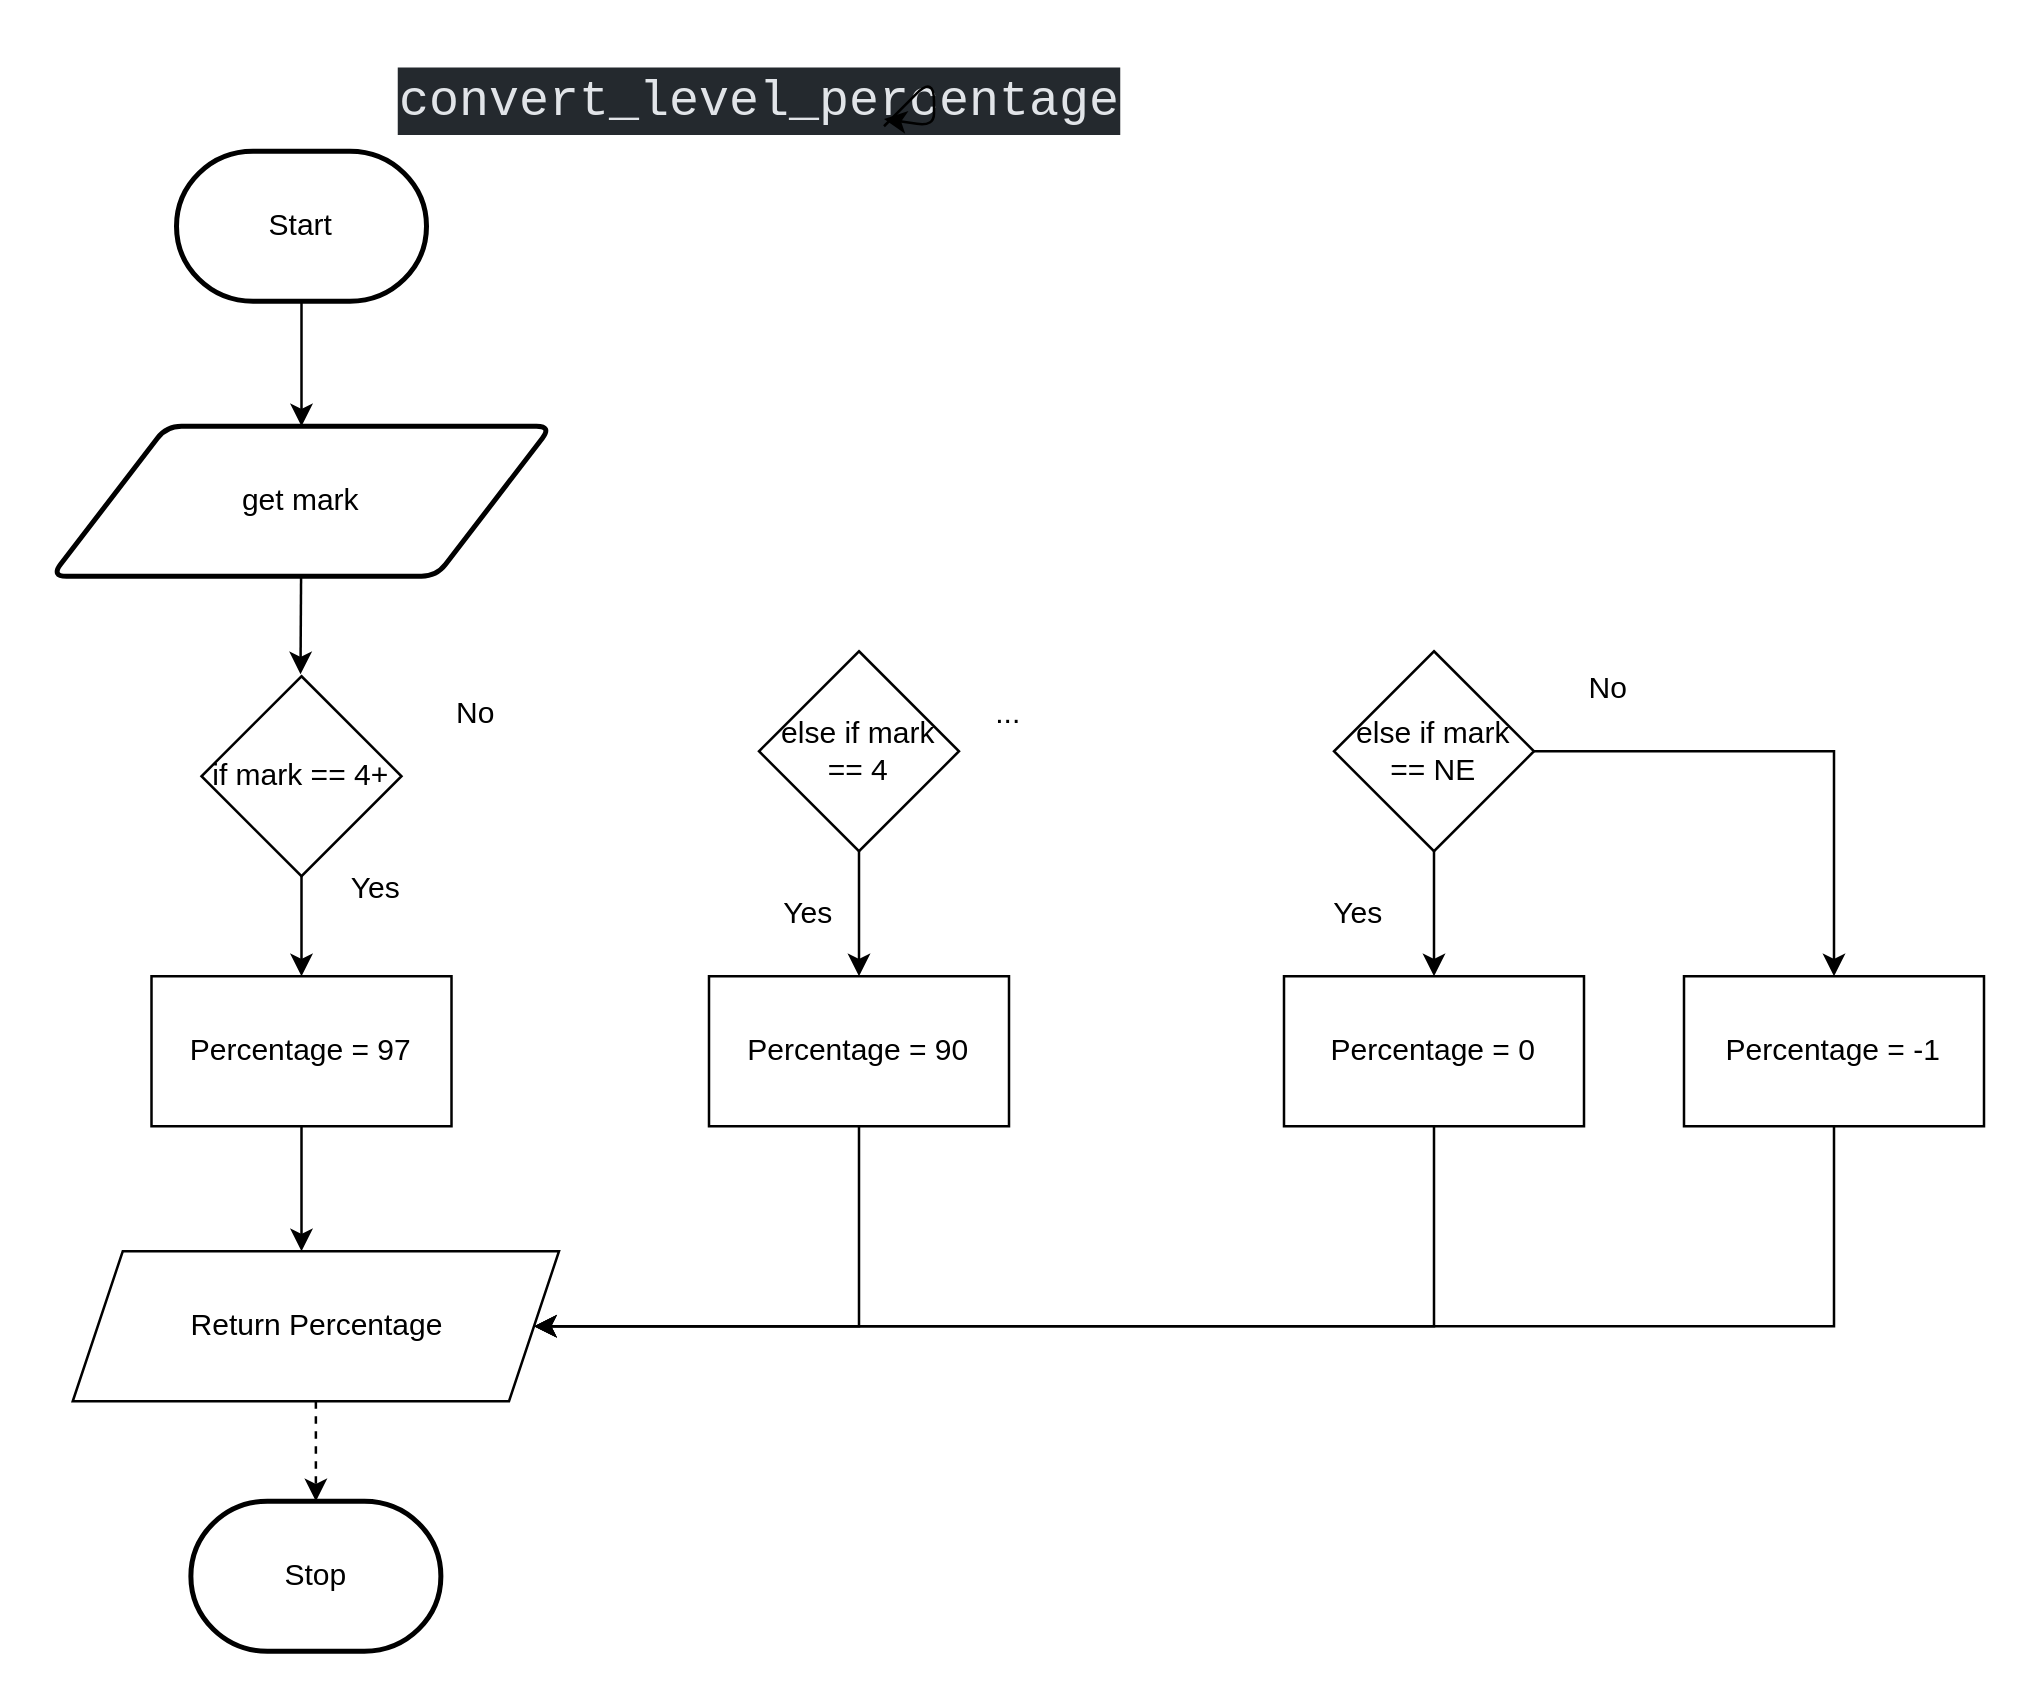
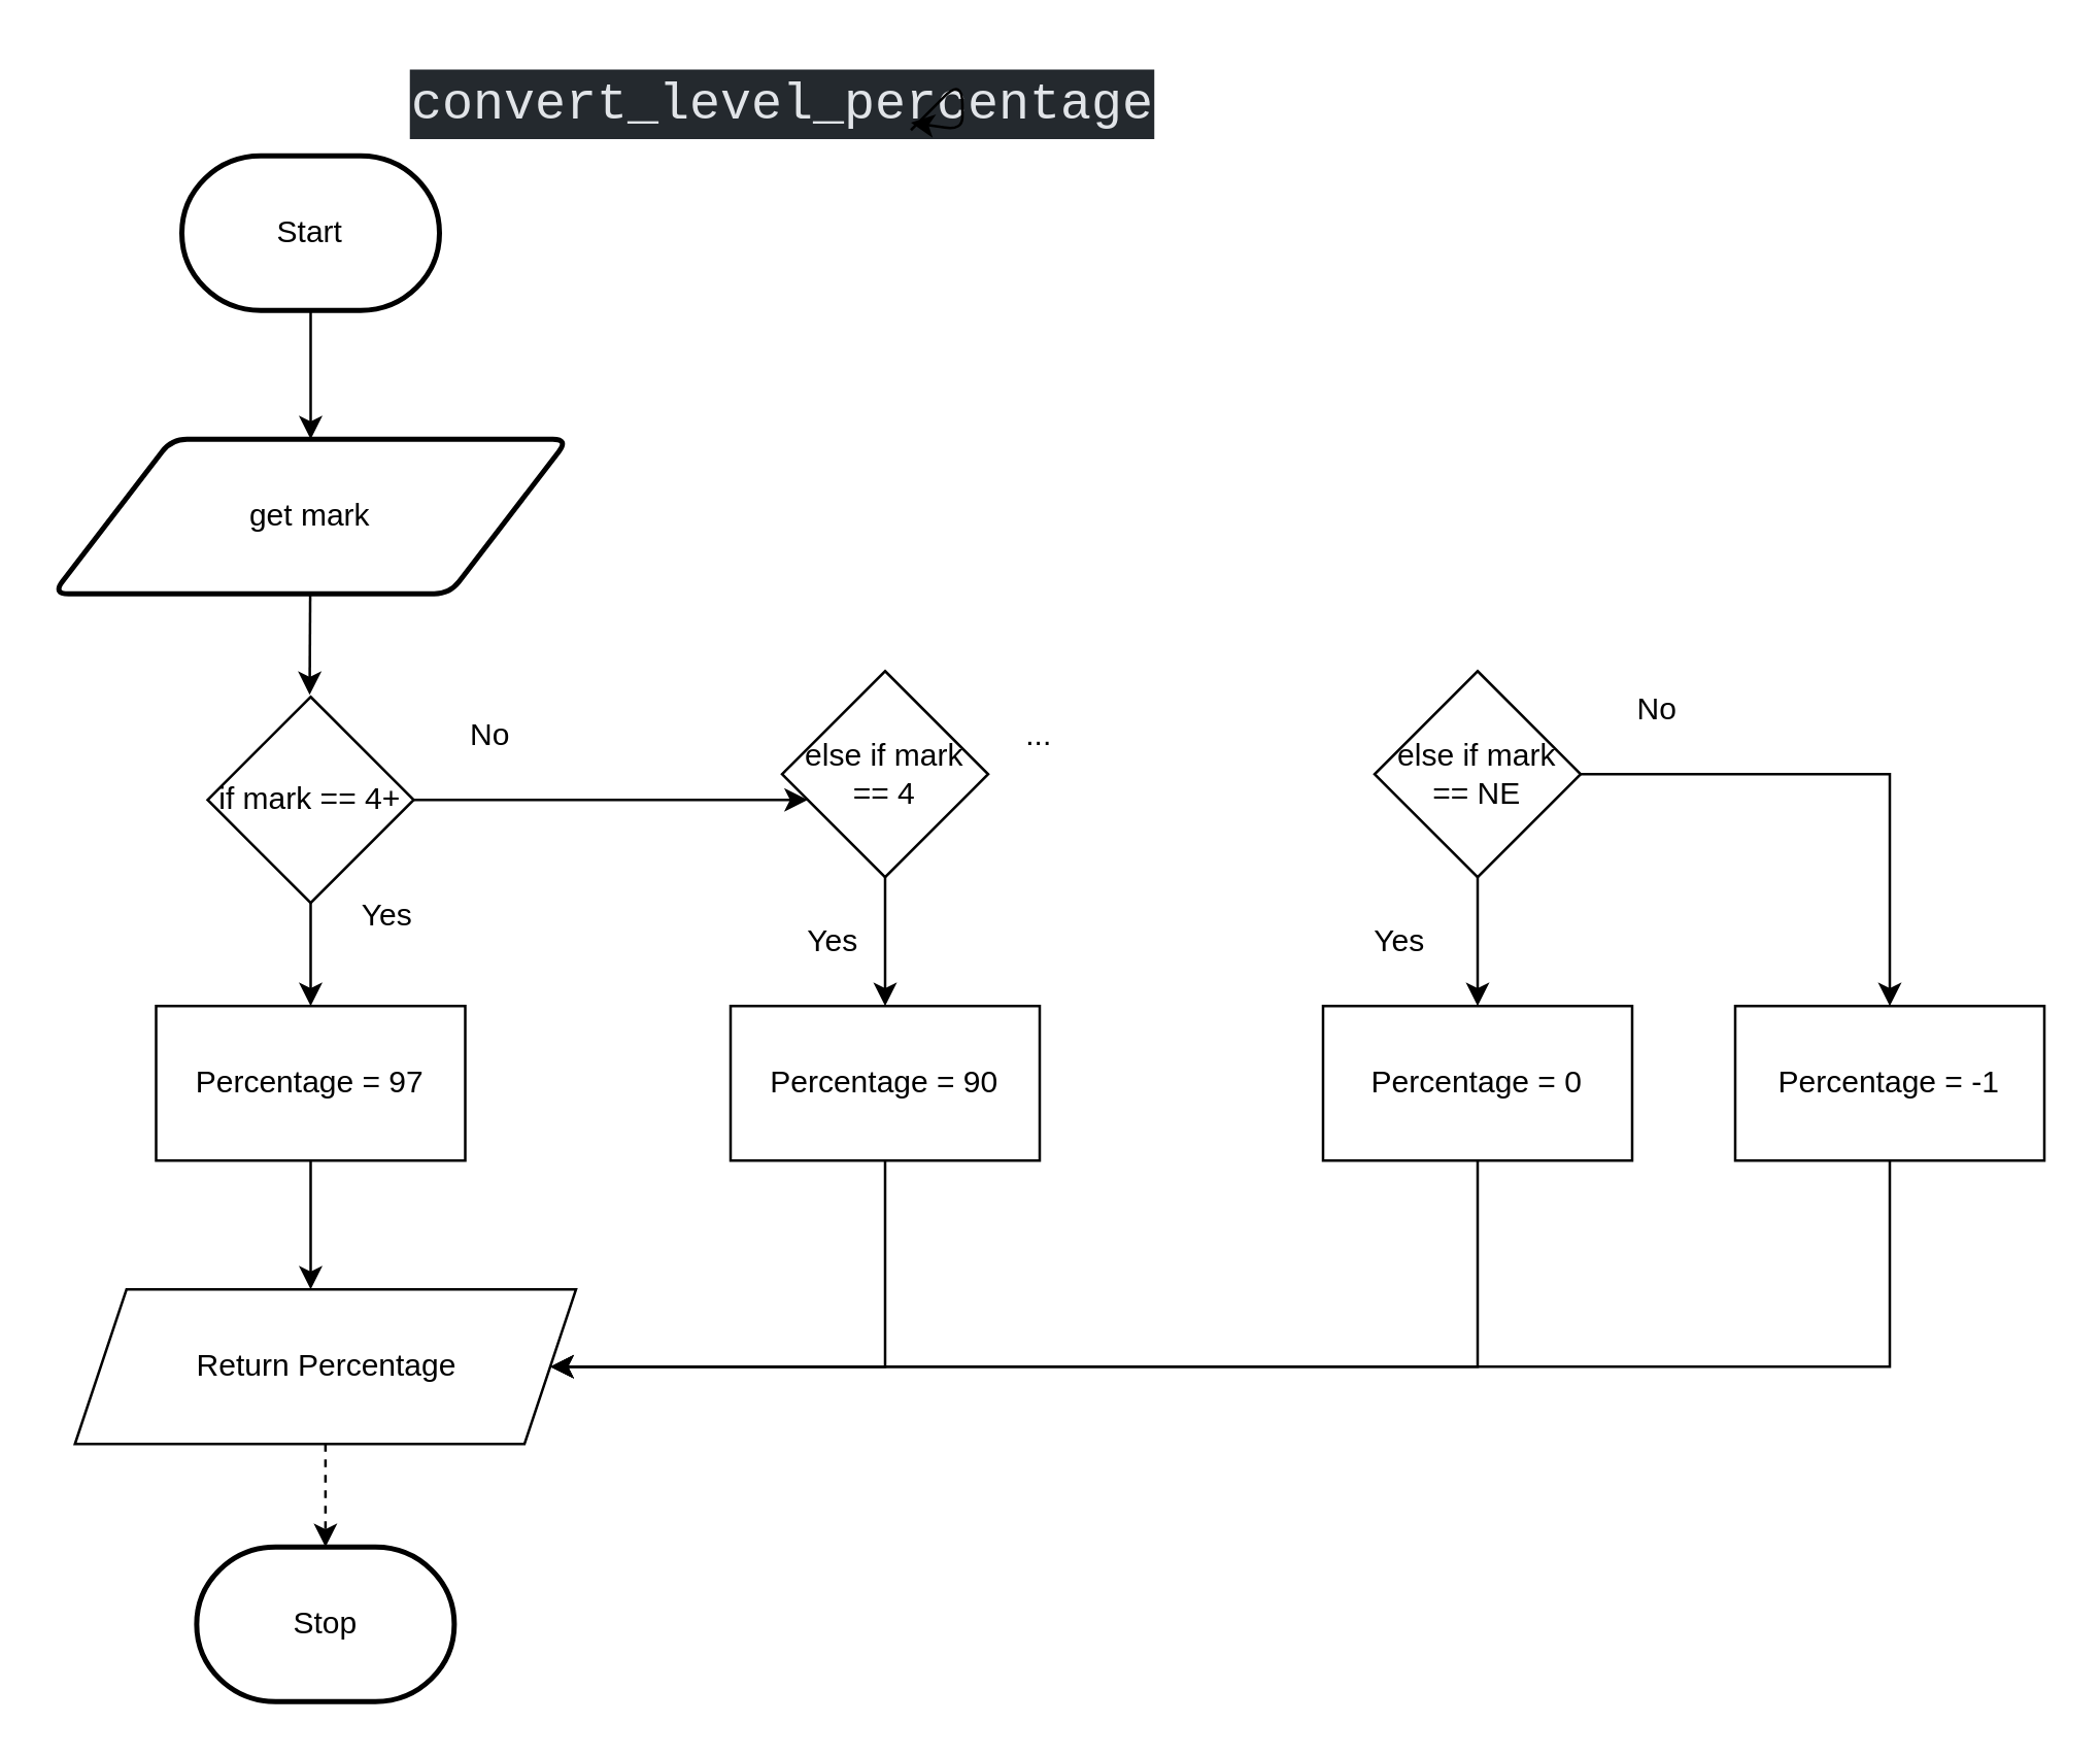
  <mxCell id="0" />
  <mxCell id="1" parent="0" />
  <mxCell id="2" style="edgeStyle=none;html=1;entryX=0.5;entryY=0;entryDx=0;entryDy=0;" parent="1" source="3" target="5" edge="1"><mxGeometry relative="1" as="geometry" /></mxCell>
  <mxCell id="3" value="Start" style="strokeWidth=2;html=1;shape=mxgraph.flowchart.terminator;whiteSpace=wrap;" parent="1" vertex="1"><mxGeometry x="70" y="60" width="100" height="60" as="geometry" /></mxCell>
  <mxCell id="4" style="edgeStyle=none;html=1;entryX=0.58;entryY=-0.013;entryDx=0;entryDy=0;entryPerimeter=0;" parent="1" source="5" edge="1"><mxGeometry relative="1" as="geometry"><mxPoint x="119.6" y="269.22" as="targetPoint" /></mxGeometry></mxCell>
  <mxCell id="5" value="get mark" style="shape=parallelogram;html=1;strokeWidth=2;perimeter=parallelogramPerimeter;whiteSpace=wrap;rounded=1;arcSize=12;size=0.23;" parent="1" vertex="1"><mxGeometry x="20" y="170" width="200" height="60" as="geometry" /></mxCell>
  <mxCell id="6" value="Stop" style="strokeWidth=2;html=1;shape=mxgraph.flowchart.terminator;whiteSpace=wrap;" parent="1" vertex="1"><mxGeometry x="75.75" y="600" width="100" height="60" as="geometry" /></mxCell>
  <mxCell id="7" style="edgeStyle=orthogonalEdgeStyle;html=1;strokeColor=none;rounded=0;" parent="1" edge="1"><mxGeometry relative="1" as="geometry"><mxPoint x="300" y="325" as="targetPoint" /><mxPoint x="215" y="385" as="sourcePoint" /></mxGeometry></mxCell>
  <mxCell id="8" value="&lt;div style=&quot;color: rgb(225 , 228 , 232) ; background-color: rgb(36 , 41 , 46) ; font-family: &amp;#34;comic mono&amp;#34; , &amp;#34;consolas&amp;#34; , &amp;#34;courier new&amp;#34; , monospace , &amp;#34;consolas&amp;#34; , &amp;#34;courier new&amp;#34; , monospace ; font-weight: normal ; font-size: 20px ; line-height: 27px&quot;&gt;convert_level_percentage&lt;/div&gt;" style="text;strokeColor=none;fillColor=none;html=1;fontSize=24;fontStyle=1;verticalAlign=middle;align=center;fontFamily=Helvetica;fontColor=#F0F0F0;" parent="1" vertex="1"><mxGeometry x="253" y="20" width="100" height="40" as="geometry" /></mxCell>
  <mxCell id="9" style="edgeStyle=none;html=1;" parent="1" edge="1"><mxGeometry relative="1" as="geometry"><mxPoint x="120" y="390" as="targetPoint" /><mxPoint x="120" y="330" as="sourcePoint" /></mxGeometry></mxCell>
  <mxCell id="10" style="edgeStyle=none;html=1;" parent="1" source="11" edge="1"><mxGeometry relative="1" as="geometry"><mxPoint x="120" y="500" as="targetPoint" /></mxGeometry></mxCell>
  <mxCell id="11" value="Percentage = 97" style="rounded=0;whiteSpace=wrap;html=1;" parent="1" vertex="1"><mxGeometry x="60" y="390" width="120" height="60" as="geometry" /></mxCell>
  <mxCell id="12" style="edgeStyle=none;html=1;entryX=0.5;entryY=0;entryDx=0;entryDy=0;entryPerimeter=0;fontColor=#F0F0F0;dashed=1;" parent="1" source="13" target="6" edge="1"><mxGeometry relative="1" as="geometry" /></mxCell>
  <mxCell id="13" value="Return Percentage" style="shape=parallelogram;perimeter=parallelogramPerimeter;whiteSpace=wrap;html=1;fixedSize=1;" parent="1" vertex="1"><mxGeometry x="28.5" y="500" width="194.5" height="60" as="geometry" /></mxCell>
  <mxCell id="14" style="edgeStyle=none;html=1;exitX=1;exitY=0.75;exitDx=0;exitDy=0;fontColor=#F0F0F0;" parent="1" source="8" target="8" edge="1"><mxGeometry relative="1" as="geometry" /></mxCell>
  <mxCell id="15" style="edgeStyle=none;html=1;" parent="1" target="17" edge="1"><mxGeometry relative="1" as="geometry"><mxPoint x="343" y="330" as="sourcePoint" /></mxGeometry></mxCell>
  <mxCell id="16" style="edgeStyle=orthogonalEdgeStyle;rounded=0;html=1;" parent="1" source="17" target="13" edge="1"><mxGeometry relative="1" as="geometry"><Array as="points"><mxPoint x="343" y="530" /></Array></mxGeometry></mxCell>
  <mxCell id="17" value="Percentage = 90" style="rounded=0;whiteSpace=wrap;html=1;" parent="1" vertex="1"><mxGeometry x="283" y="390" width="120" height="60" as="geometry" /></mxCell>
  <mxCell id="18" style="edgeStyle=none;html=1;entryX=0.5;entryY=0;entryDx=0;entryDy=0;" parent="1" target="20" edge="1"><mxGeometry relative="1" as="geometry"><mxPoint x="573" y="330" as="sourcePoint" /></mxGeometry></mxCell>
  <mxCell id="19" style="edgeStyle=orthogonalEdgeStyle;rounded=0;html=1;" parent="1" source="20" target="13" edge="1"><mxGeometry relative="1" as="geometry"><Array as="points"><mxPoint x="573" y="530" /></Array></mxGeometry></mxCell>
  <mxCell id="20" value="Percentage = 0" style="rounded=0;whiteSpace=wrap;html=1;" parent="1" vertex="1"><mxGeometry x="513" y="390" width="120" height="60" as="geometry" /></mxCell>
  <mxCell id="21" value="Yes" style="text;html=1;strokeColor=none;fillColor=none;align=center;verticalAlign=middle;whiteSpace=wrap;rounded=0;" vertex="1" parent="1"><mxGeometry x="293" y="350" width="60" height="30" as="geometry" /></mxCell>
  <mxCell id="22" value="Yes" style="text;html=1;strokeColor=none;fillColor=none;align=center;verticalAlign=middle;whiteSpace=wrap;rounded=0;" vertex="1" parent="1"><mxGeometry x="120" y="340" width="60" height="30" as="geometry" /></mxCell>
  <mxCell id="23" value="Yes" style="text;html=1;strokeColor=none;fillColor=none;align=center;verticalAlign=middle;whiteSpace=wrap;rounded=0;" vertex="1" parent="1"><mxGeometry x="513" y="350" width="60" height="30" as="geometry" /></mxCell>
+ <mxCell id="24" style="edgeStyle=none;html=1;entryX=0.125;entryY=0.625;entryDx=0;entryDy=0;entryPerimeter=0;" edge="1" parent="1" source="25" target="26"><mxGeometry relative="1" as="geometry" /></mxCell>
  <mxCell id="25" value="&lt;span&gt;if mark == 4+&lt;/span&gt;" style="rhombus;whiteSpace=wrap;html=1;" vertex="1" parent="1"><mxGeometry x="80" y="270" width="80" height="80" as="geometry" /></mxCell>
  <mxCell id="26" value="&lt;span&gt;else if mark == 4&lt;/span&gt;" style="rhombus;whiteSpace=wrap;html=1;" vertex="1" parent="1"><mxGeometry x="303" y="260" width="80" height="80" as="geometry" /></mxCell>
  <mxCell id="27" style="edgeStyle=orthogonalEdgeStyle;html=1;entryX=0.5;entryY=0;entryDx=0;entryDy=0;rounded=0;" edge="1" parent="1" source="28" target="33"><mxGeometry relative="1" as="geometry" /></mxCell>
  <mxCell id="28" value="&lt;span&gt;else if mark == NE&lt;/span&gt;" style="rhombus;whiteSpace=wrap;html=1;" vertex="1" parent="1"><mxGeometry x="533" y="260" width="80" height="80" as="geometry" /></mxCell>
  <mxCell id="29" value="No" style="text;html=1;strokeColor=none;fillColor=none;align=center;verticalAlign=middle;whiteSpace=wrap;rounded=0;" vertex="1" parent="1"><mxGeometry x="160" y="270" width="60" height="30" as="geometry" /></mxCell>
  <mxCell id="30" value="..." style="text;html=1;strokeColor=none;fillColor=none;align=center;verticalAlign=middle;whiteSpace=wrap;rounded=0;" vertex="1" parent="1"><mxGeometry x="373" y="270" width="60" height="30" as="geometry" /></mxCell>
  <mxCell id="31" value="No" style="text;html=1;strokeColor=none;fillColor=none;align=center;verticalAlign=middle;whiteSpace=wrap;rounded=0;" vertex="1" parent="1"><mxGeometry x="613" y="260" width="60" height="30" as="geometry" /></mxCell>
  <mxCell id="32" style="edgeStyle=orthogonalEdgeStyle;rounded=0;html=1;" edge="1" parent="1" source="33" target="13"><mxGeometry relative="1" as="geometry"><Array as="points"><mxPoint x="733" y="530" /></Array></mxGeometry></mxCell>
  <mxCell id="33" value="Percentage = -1" style="rounded=0;whiteSpace=wrap;html=1;" vertex="1" parent="1"><mxGeometry x="673" y="390" width="120" height="60" as="geometry" /></mxCell>
